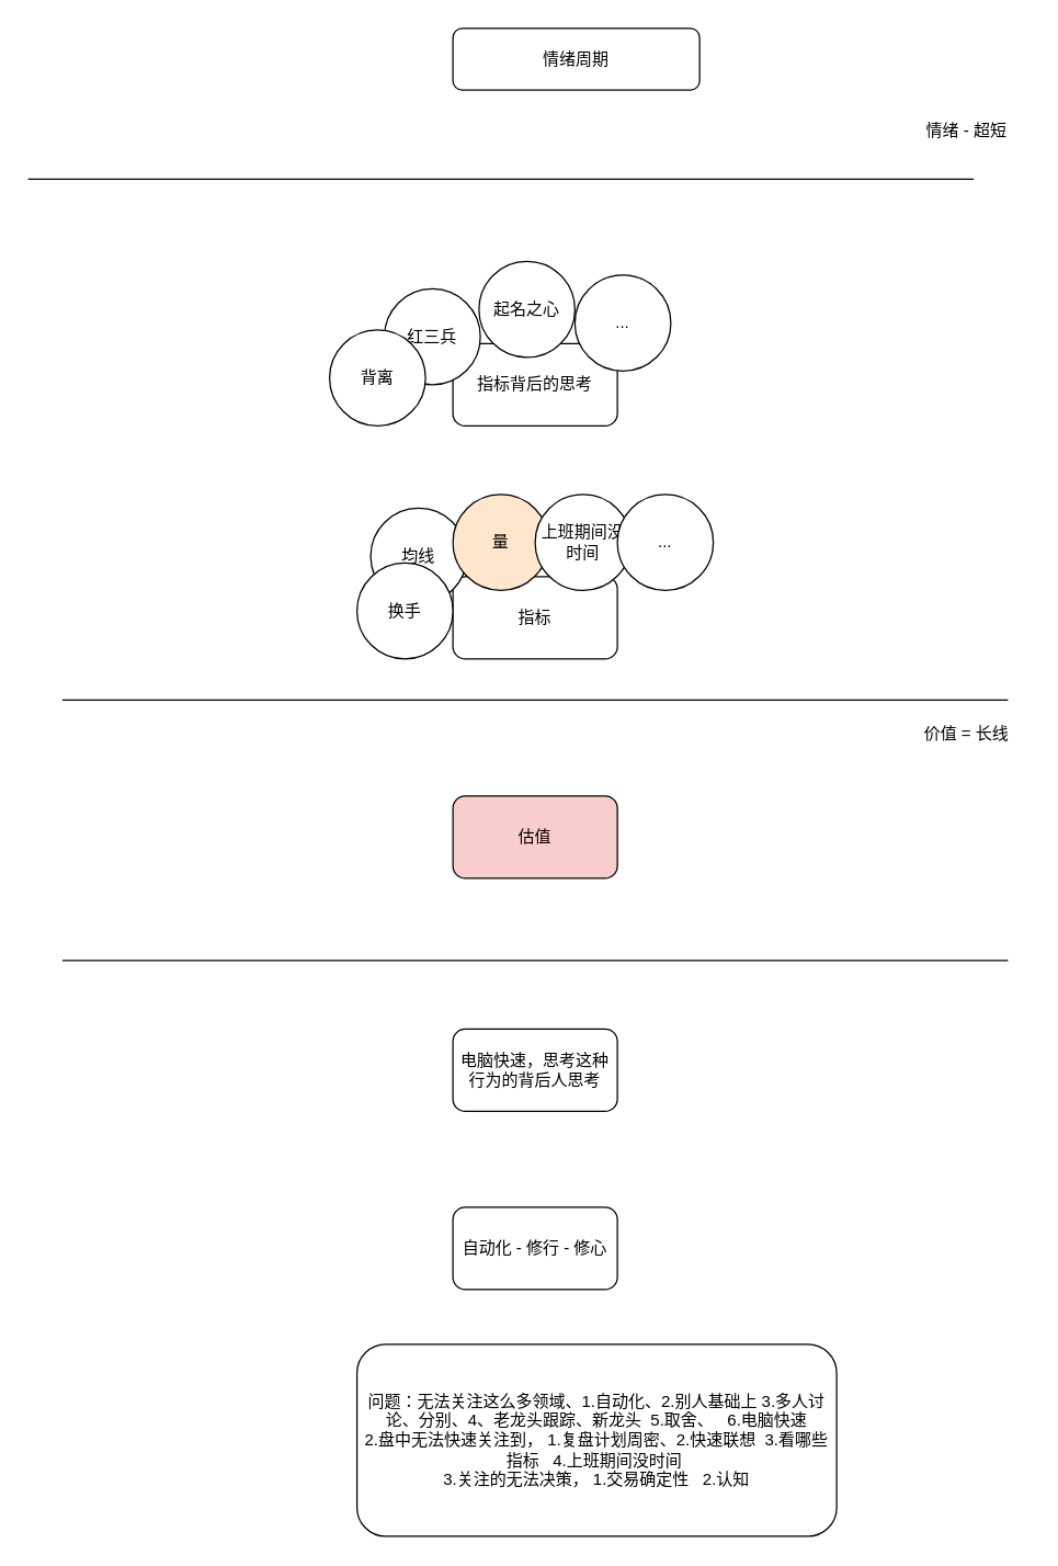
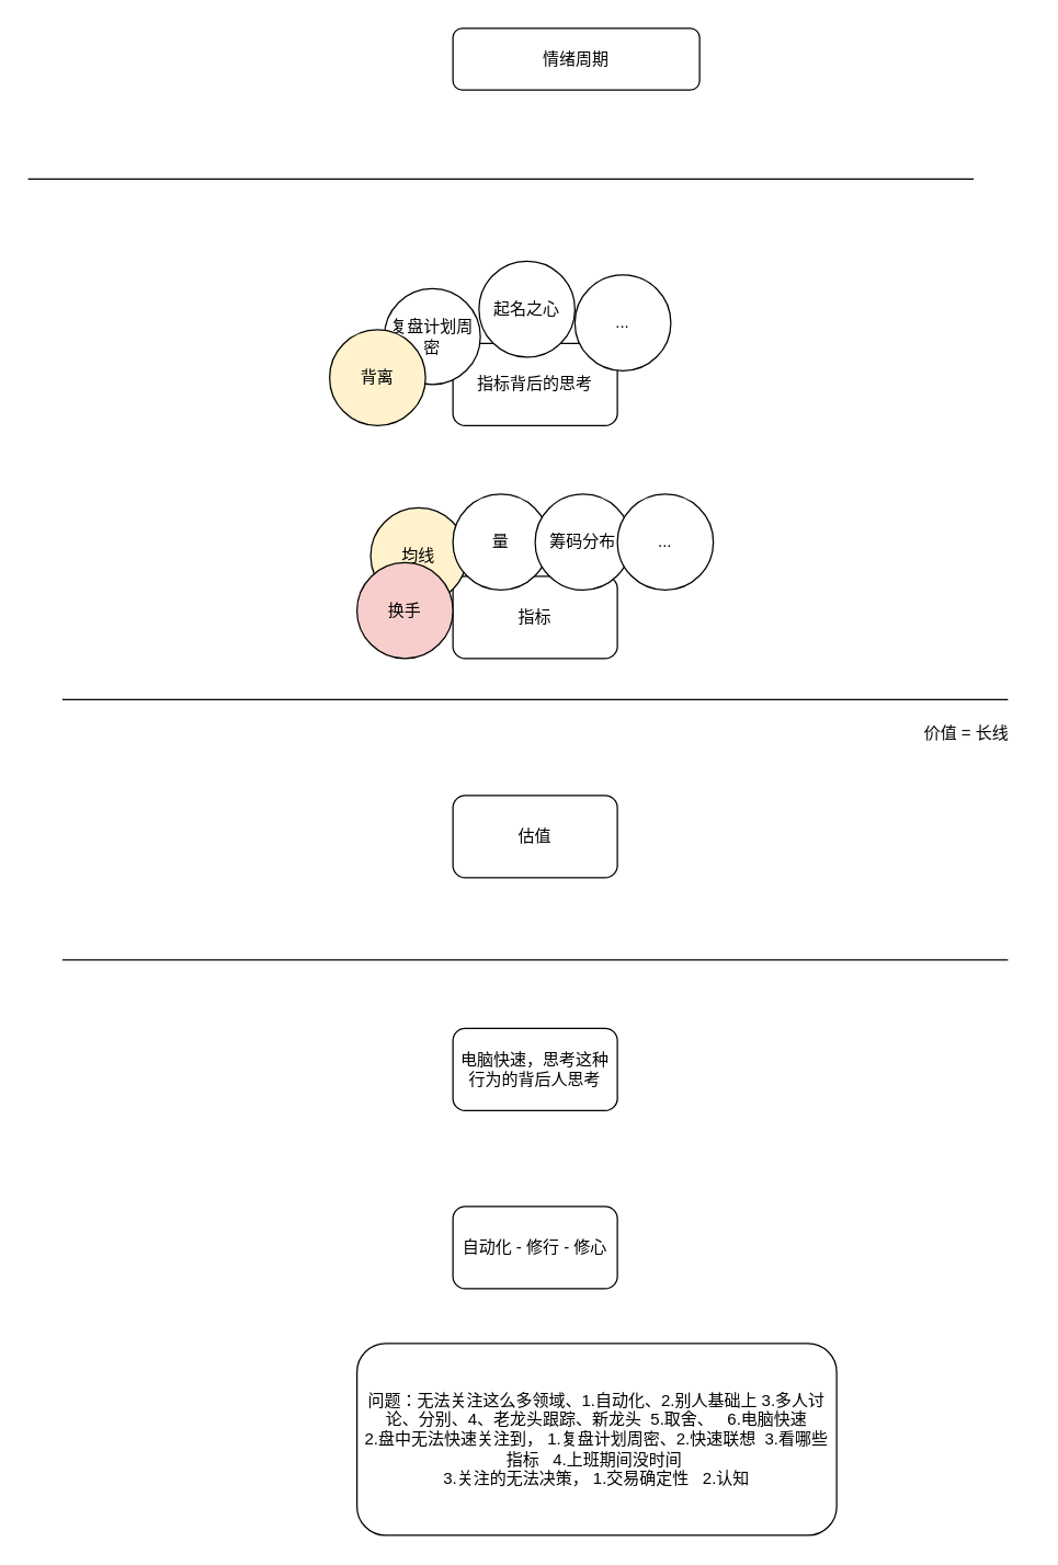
  <mxCell id="0" />
  <mxCell id="1" parent="0" />
  <mxCell id="2" value="自动化 - 修行 - 修心" style="rounded=1;whiteSpace=wrap;html=1;" parent="1" vertex="1"><mxGeometry x="330" y="880" width="120" height="60" as="geometry" /></mxCell>
  <mxCell id="3" value="电脑快速，思考这种行为的背后人思考" style="rounded=1;whiteSpace=wrap;html=1;" parent="1" vertex="1"><mxGeometry x="330" y="750" width="120" height="60" as="geometry" /></mxCell>
  <mxCell id="4" value="指标" style="rounded=1;whiteSpace=wrap;html=1;" parent="1" vertex="1"><mxGeometry x="330" y="420" width="120" height="60" as="geometry" /></mxCell>
- <mxCell id="5" value="均线" style="ellipse;whiteSpace=wrap;html=1;aspect=fixed;" parent="1" vertex="1"><mxGeometry x="270" y="370" width="70" height="70" as="geometry" /></mxCell>
+ <mxCell id="5" value="均线" style="ellipse;whiteSpace=wrap;html=1;aspect=fixed;fillColor=#fff2cc;" parent="1" vertex="1"><mxGeometry x="270" y="370" width="70" height="70" as="geometry" /></mxCell>
  <mxCell id="6" value="指标背后的思考" style="rounded=1;whiteSpace=wrap;html=1;" parent="1" vertex="1"><mxGeometry x="330" y="250" width="120" height="60" as="geometry" /></mxCell>
- <mxCell id="7" value="红三兵" style="ellipse;whiteSpace=wrap;html=1;aspect=fixed;" parent="1" vertex="1"><mxGeometry x="280" width="70" height="70" as="geometry" y="210" /></mxCell>
+ <mxCell id="7" value="复盘计划周密" style="ellipse;whiteSpace=wrap;html=1;aspect=fixed;" parent="1" vertex="1"><mxGeometry x="280" width="70" height="70" as="geometry" y="210" /></mxCell>
  <mxCell id="8" value="起名之心" style="ellipse;whiteSpace=wrap;html=1;aspect=fixed;" parent="1" vertex="1"><mxGeometry x="349" y="190" width="70" height="70" as="geometry" /></mxCell>
  <mxCell id="9" value="..." style="ellipse;whiteSpace=wrap;html=1;aspect=fixed;" parent="1" vertex="1"><mxGeometry x="419" y="200" width="70" height="70" as="geometry" /></mxCell>
- <mxCell id="10" value="量" style="ellipse;whiteSpace=wrap;html=1;aspect=fixed;fillColor=#ffe6cc;" parent="1" vertex="1"><mxGeometry x="330" y="360" width="70" height="70" as="geometry" /></mxCell>
- <mxCell id="11" value="背离" style="ellipse;whiteSpace=wrap;html=1;aspect=fixed;" parent="1" vertex="1"><mxGeometry x="240" y="240" width="70" height="70" as="geometry" /></mxCell>
- <mxCell id="12" value="上班期间没时间" style="ellipse;whiteSpace=wrap;html=1;aspect=fixed;" parent="1" vertex="1"><mxGeometry x="390" y="360" width="70" height="70" as="geometry" /></mxCell>
+ <mxCell id="10" value="量" style="ellipse;whiteSpace=wrap;html=1;aspect=fixed;" parent="1" vertex="1"><mxGeometry x="330" y="360" width="70" height="70" as="geometry" /></mxCell>
+ <mxCell id="11" value="背离" style="ellipse;whiteSpace=wrap;html=1;aspect=fixed;fillColor=#fff2cc;" parent="1" vertex="1"><mxGeometry x="240" y="240" width="70" height="70" as="geometry" /></mxCell>
+ <mxCell id="12" value="筹码分布" style="ellipse;whiteSpace=wrap;html=1;aspect=fixed;" parent="1" vertex="1"><mxGeometry x="390" y="360" width="70" height="70" as="geometry" /></mxCell>
  <mxCell id="13" value="..." style="ellipse;whiteSpace=wrap;html=1;aspect=fixed;" parent="1" vertex="1"><mxGeometry x="450" y="360" width="70" height="70" as="geometry" /></mxCell>
  <mxCell id="14" value="情绪周期" style="rounded=1;whiteSpace=wrap;html=1;" parent="1" vertex="1"><mxGeometry x="330" y="20" width="180" height="45" as="geometry" /></mxCell>
  <mxCell id="15" value="" style="endArrow=none;html=1;rounded=0;" parent="1" edge="1"><mxGeometry width="50" height="50" relative="1" as="geometry"><mxPoint x="20" y="130" as="sourcePoint" /><mxPoint x="710" y="130" as="targetPoint" /></mxGeometry></mxCell>
- <mxCell id="16" value="情绪 - 超短" style="text;html=1;strokeColor=none;fillColor=none;align=center;verticalAlign=middle;whiteSpace=wrap;rounded=0;" parent="1" vertex="1"><mxGeometry x="660" y="80" width="90" height="30" as="geometry" /></mxCell>
  <mxCell id="17" value="" style="endArrow=none;html=1;rounded=0;" parent="1" edge="1"><mxGeometry width="50" height="50" relative="1" as="geometry"><mxPoint x="45" y="510" as="sourcePoint" /><mxPoint x="735" y="510" as="targetPoint" /></mxGeometry></mxCell>
  <mxCell id="18" value="" style="endArrow=none;html=1;rounded=0;" parent="1" edge="1"><mxGeometry width="50" height="50" relative="1" as="geometry"><mxPoint x="45" y="700" as="sourcePoint" /><mxPoint x="735" y="700" as="targetPoint" /></mxGeometry></mxCell>
  <mxCell id="19" value="价值 = 长线" style="text;html=1;strokeColor=none;fillColor=none;align=center;verticalAlign=middle;whiteSpace=wrap;rounded=0;" parent="1" vertex="1"><mxGeometry x="660" y="520" width="90" height="30" as="geometry" /></mxCell>
- <mxCell id="20" value="估值" style="rounded=1;whiteSpace=wrap;html=1;fillColor=#f8cecc;" parent="1" vertex="1"><mxGeometry x="330" y="580" width="120" height="60" as="geometry" /></mxCell>
- <mxCell id="21" value="换手" style="ellipse;whiteSpace=wrap;html=1;aspect=fixed;" parent="1" vertex="1"><mxGeometry x="260" y="410" width="70" height="70" as="geometry" /></mxCell>
+ <mxCell id="20" value="估值" style="rounded=1;whiteSpace=wrap;html=1;" parent="1" vertex="1"><mxGeometry x="330" y="580" width="120" height="60" as="geometry" /></mxCell>
+ <mxCell id="21" value="换手" style="ellipse;whiteSpace=wrap;html=1;aspect=fixed;fillColor=#f8cecc;" parent="1" vertex="1"><mxGeometry x="260" y="410" width="70" height="70" as="geometry" /></mxCell>
  <mxCell id="22" value="问题：无法关注这么多领域、1.自动化、2.别人基础上 3.多人讨论、分别、4、老龙头跟踪、新龙头&amp;nbsp; 5.取舍、&amp;nbsp; &amp;nbsp;6.电脑快速&lt;br&gt;2.盘中无法快速关注到， 1.复盘计划周密、2.快速联想&amp;nbsp; 3.看哪些指标&amp;nbsp; &amp;nbsp;4.上班期间没时间&amp;nbsp;&lt;br&gt;3.关注的无法决策， 1.交易确定性&amp;nbsp; &amp;nbsp;2.认知" style="rounded=1;whiteSpace=wrap;html=1;" parent="1" vertex="1"><mxGeometry x="260" y="980" width="350" height="140" as="geometry" /></mxCell>
